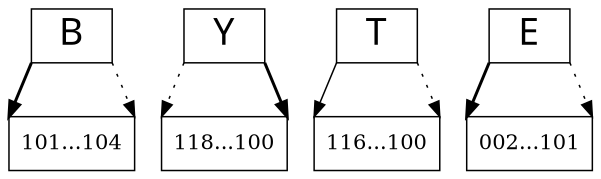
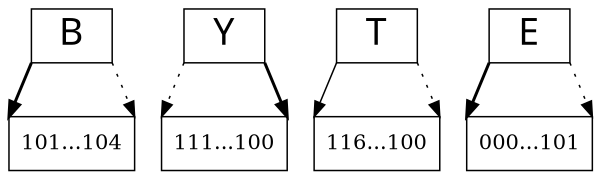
  digraph {
    splines=line
    node [shape=box]
    edge [headport=nw style=dotted tailport=sw]
    n1 [label=<<FONT POINT-SIZE="25" FACE="boldfontname">B</FONT>>]
    n2 [label=<<FONT POINT-SIZE="25" FACE="boldfontname">Y</FONT>>]
    n3 [label=<<FONT POINT-SIZE="25" FACE="boldfontname">T</FONT>>]
    n4 [label=<<FONT POINT-SIZE="25" FACE="boldfontname">E</FONT>>]
    n5 [label="101...104"]
-   "111...100" [label="118...100"]
+   "111...100"
    n7 [label="116...100"]
-   "000...101" [label="002...101"]
+   "000...101"
    subgraph sub_1 {
      rank=same
      n1
      n2
      n3
      n4
    }
    n1 -> n5 [style=bold]
    n1 -> n5 [headport=ne tailport=se]
    n2 -> "111...100"
    n2 -> "111...100" [headport=ne style=bold tailport=se]
    n3 -> n7 [style=solid]
    n3 -> n7 [headport=ne tailport=se]
    n4 -> "000...101" [style=bold]
    n4 -> "000...101" [headport=ne tailport=se]
  }
